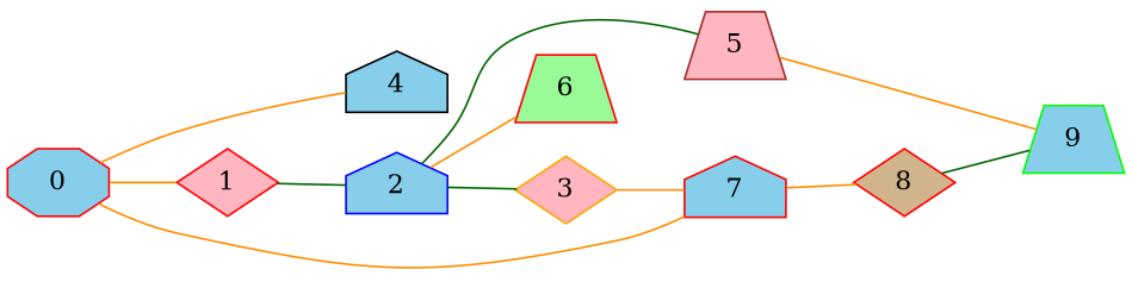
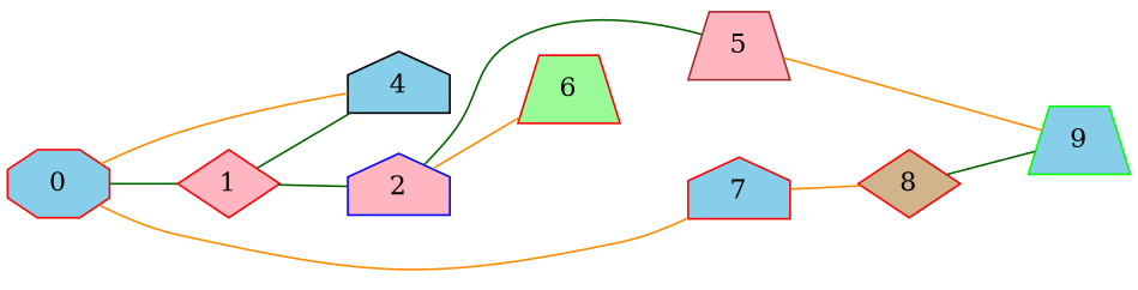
  graph {
    rankdir=LR
    node [color=red fillcolor=skyblue shape=diamond style=filled]
    edge [color=darkgreen]
    0 [shape=octagon]
    1 [fillcolor=lightpink]
    4 [color=black shape=house]
    7 [shape=house]
-   2 [color=blue shape=house]
-   3 [color=orange fillcolor=lightpink]
+   2 [color=blue fillcolor=lightpink shape=house]
    8 [fillcolor=tan]
    5 [color=brown fillcolor=lightpink shape=trapezium]
    6 [fillcolor=palegreen shape=trapezium]
    9 [color=green shape=trapezium]
-   0 -- 1 [color=darkorange]
+   0 -- 1
    0 -- 4 [color=darkorange]
    0 -- 7 [color=darkorange]
+   1 -- 4
    1 -- 2
    7 -- 8 [color=darkorange]
-   2 -- 3
    2 -- 5
    2 -- 6 [color=darkorange]
-   3 -- 7 [color=darkorange]
    8 -- 9
    5 -- 9 [color=darkorange]
  }
